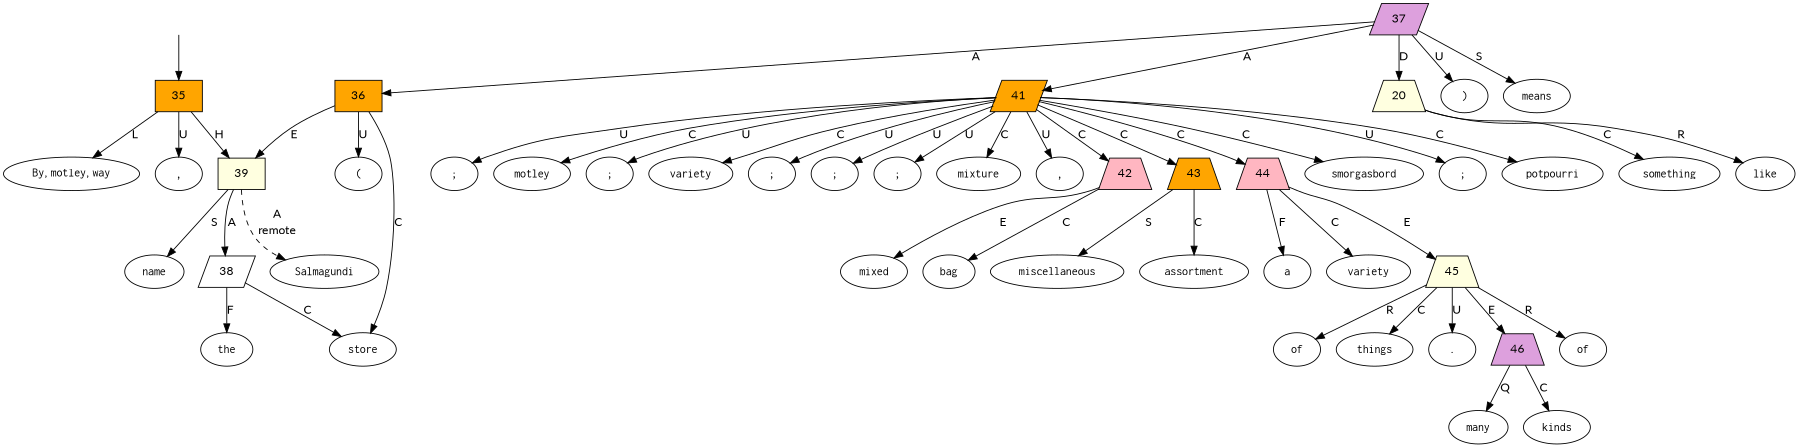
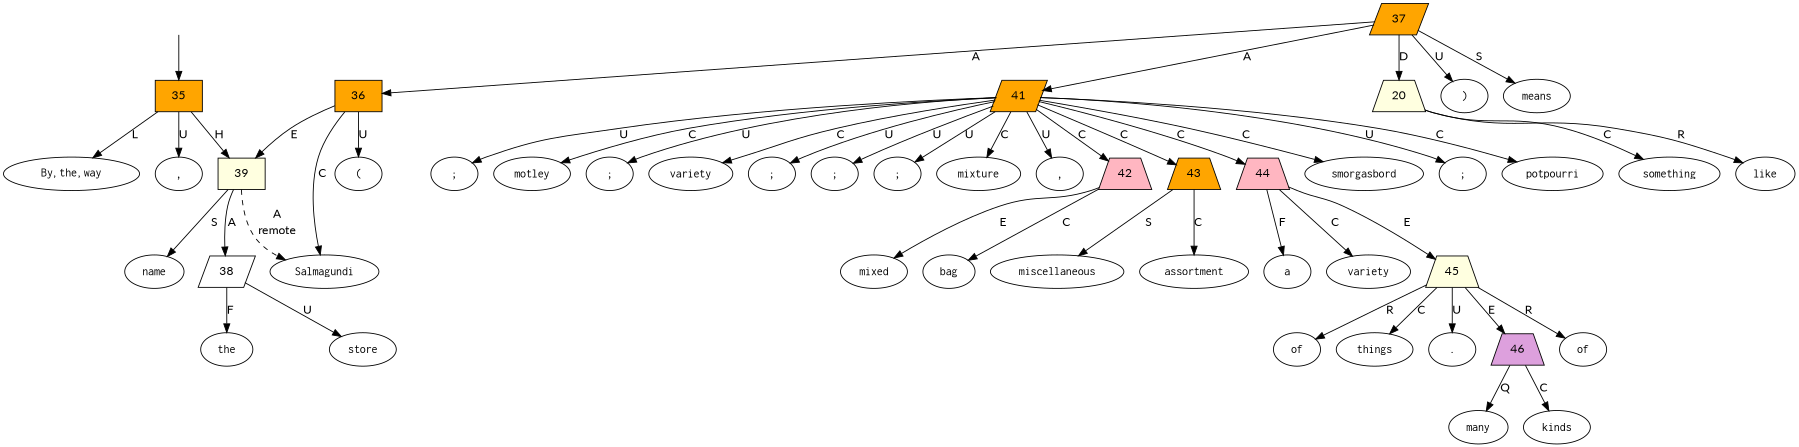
  digraph {
    fontname=Lato
    node [fontname=Lato shape=oval]
    edge [fontname=Lato]
    top [style=invis shape=""]
    35 [fillcolor=orange shape=box style=filled]
-   n3 [label=<<table align="center" border="0" cellspacing="0"><tr><td colspan="2"><font face="Courier">By</font>,&nbsp;<font face="Courier">motley</font>,&nbsp;<font face="Courier">way</font></td></tr></table>>]
+   n3 [label=<<table align="center" border="0" cellspacing="0"><tr><td colspan="2"><font face="Courier">By</font>,&nbsp;<font face="Courier">the</font>,&nbsp;<font face="Courier">way</font></td></tr></table>>]
    n4 [label=<<table align="center" border="0" cellspacing="0"><tr><td colspan="2"><font face="Courier">,</font></td></tr></table>>]
    39 [fillcolor=lightyellow shape=box style=filled]
-   37 [fillcolor=plum shape=parallelogram style=filled]
+   37 [fillcolor=orange shape=parallelogram style=filled]
    n7 [label=<<table align="center" border="0" cellspacing="0"><tr><td colspan="2"><font face="Courier">)</font></td></tr></table>>]
    n8 [label=<<table align="center" border="0" cellspacing="0"><tr><td colspan="2"><font face="Courier">means</font></td></tr></table>>]
    36 [fillcolor=orange shape=box style=filled]
    41 [fillcolor=orange shape=parallelogram style=filled]
    n11 [fillcolor=lightyellow label=20 shape=trapezium style=filled]
    n12 [label=<<table align="center" border="0" cellspacing="0"><tr><td colspan="2"><font face="Courier">Salmagundi</font></td></tr></table>>]
    n13 [label=<<table align="center" border="0" cellspacing="0"><tr><td colspan="2"><font face="Courier">(</font></td></tr></table>>]
    n14 [label=<<table align="center" border="0" cellspacing="0"><tr><td colspan="2"><font face="Courier">the</font></td></tr></table>>]
    n15 [label=<<table align="center" border="0" cellspacing="0"><tr><td colspan="2"><font face="Courier">store</font></td></tr></table>>]
    n16 [label=<<table align="center" border="0" cellspacing="0"><tr><td colspan="2"><font face="Courier">name</font></td></tr></table>>]
    n17 [label=<<table align="center" border="0" cellspacing="0"><tr><td colspan="2"><font face="Courier">something</font></td></tr></table>>]
    n18 [label=<<table align="center" border="0" cellspacing="0"><tr><td colspan="2"><font face="Courier">like</font></td></tr></table>>]
    n19 [label=<<table align="center" border="0" cellspacing="0"><tr><td colspan="2"><font face="Courier">smorgasbord</font></td></tr></table>>]
    n20 [label=<<table align="center" border="0" cellspacing="0"><tr><td colspan="2"><font face="Courier">;</font></td></tr></table>>]
    n21 [label=<<table align="center" border="0" cellspacing="0"><tr><td colspan="2"><font face="Courier">potpourri</font></td></tr></table>>]
    n22 [label=<<table align="center" border="0" cellspacing="0"><tr><td colspan="2"><font face="Courier">;</font></td></tr></table>>]
    n23 [label=<<table align="center" border="0" cellspacing="0"><tr><td colspan="2"><font face="Courier">motley</font></td></tr></table>>]
    n24 [label=<<table align="center" border="0" cellspacing="0"><tr><td colspan="2"><font face="Courier">;</font></td></tr></table>>]
    n25 [label=<<table align="center" border="0" cellspacing="0"><tr><td colspan="2"><font face="Courier">variety</font></td></tr></table>>]
    n26 [label=<<table align="center" border="0" cellspacing="0"><tr><td colspan="2"><font face="Courier">;</font></td></tr></table>>]
    n27 [label=<<table align="center" border="0" cellspacing="0"><tr><td colspan="2"><font face="Courier">mixed</font></td></tr></table>>]
    n28 [label=<<table align="center" border="0" cellspacing="0"><tr><td colspan="2"><font face="Courier">bag</font></td></tr></table>>]
    n29 [label=<<table align="center" border="0" cellspacing="0"><tr><td colspan="2"><font face="Courier">;</font></td></tr></table>>]
    n30 [label=<<table align="center" border="0" cellspacing="0"><tr><td colspan="2"><font face="Courier">miscellaneous</font></td></tr></table>>]
    n31 [label=<<table align="center" border="0" cellspacing="0"><tr><td colspan="2"><font face="Courier">assortment</font></td></tr></table>>]
    n32 [label=<<table align="center" border="0" cellspacing="0"><tr><td colspan="2"><font face="Courier">;</font></td></tr></table>>]
    n33 [label=<<table align="center" border="0" cellspacing="0"><tr><td colspan="2"><font face="Courier">mixture</font></td></tr></table>>]
    n34 [label=<<table align="center" border="0" cellspacing="0"><tr><td colspan="2"><font face="Courier">,</font></td></tr></table>>]
    n35 [label=<<table align="center" border="0" cellspacing="0"><tr><td colspan="2"><font face="Courier">a</font></td></tr></table>>]
    n36 [label=<<table align="center" border="0" cellspacing="0"><tr><td colspan="2"><font face="Courier">variety</font></td></tr></table>>]
    n37 [label=<<table align="center" border="0" cellspacing="0"><tr><td colspan="2"><font face="Courier">of</font></td></tr></table>>]
    n38 [label=<<table align="center" border="0" cellspacing="0"><tr><td colspan="2"><font face="Courier">many</font></td></tr></table>>]
    n39 [label=<<table align="center" border="0" cellspacing="0"><tr><td colspan="2"><font face="Courier">kinds</font></td></tr></table>>]
    n40 [label=<<table align="center" border="0" cellspacing="0"><tr><td colspan="2"><font face="Courier">of</font></td></tr></table>>]
    n41 [label=<<table align="center" border="0" cellspacing="0"><tr><td colspan="2"><font face="Courier">things</font></td></tr></table>>]
    n42 [label=<<table align="center" border="0" cellspacing="0"><tr><td colspan="2"><font face="Courier">.</font></td></tr></table>>]
    42 [fillcolor=lightpink shape=trapezium style=filled]
    43 [fillcolor=orange shape=trapezium style=filled]
    44 [fillcolor=lightpink shape=trapezium style=filled]
    38 [fillcolor=white shape=parallelogram style=filled]
    45 [fillcolor=lightyellow shape=trapezium style=filled]
    46 [fillcolor=plum shape=trapezium style=filled]
    top -> 35
    35 -> n3 [label=L]
    35 -> n4 [label=U]
    35 -> 39 [label=H]
    39 -> n12 [label=<<table align="center" border="0" cellspacing="0"><tr><td colspan="1">A</td></tr><tr><td>remote</td></tr></table>> style=dashed]
    39 -> n16 [label=S]
    39 -> 38 [label=A]
    37 -> n7 [label=U]
    37 -> n8 [label=S]
    37 -> 36 [label=A]
    37 -> 41 [label=A]
    37 -> n11 [label=D]
    36 -> 39 [label=E]
-   36 -> n15 [label=C]
+   36 -> n12 [label=C]
    36 -> n13 [label=U]
    41 -> n19 [label=C]
    41 -> n20 [label=U]
    41 -> n21 [label=C]
    41 -> n22 [label=U]
    41 -> n23 [label=C]
    41 -> n24 [label=U]
    41 -> n25 [label=C]
    41 -> n26 [label=U]
    41 -> n29 [label=U]
    41 -> n32 [label=U]
    41 -> n33 [label=C]
    41 -> n34 [label=U]
    41 -> 42 [label=C]
    41 -> 43 [label=C]
    41 -> 44 [label=C]
    n11 -> n17 [label=C]
    n11 -> n18 [label=R]
    42 -> n27 [label=E]
    42 -> n28 [label=C]
    43 -> n30 [label=S]
    43 -> n31 [label=C]
    44 -> n35 [label=F]
    44 -> n36 [label=C]
    44 -> 45 [label=E]
    38 -> n14 [label=F]
-   38 -> n15 [label=C]
+   38 -> n15 [label=U]
    45 -> n37 [label=R]
    45 -> n40 [label=R]
    45 -> n41 [label=C]
    45 -> n42 [label=U]
    45 -> 46 [label=E]
    46 -> n38 [label=Q]
    46 -> n39 [label=C]
  }
